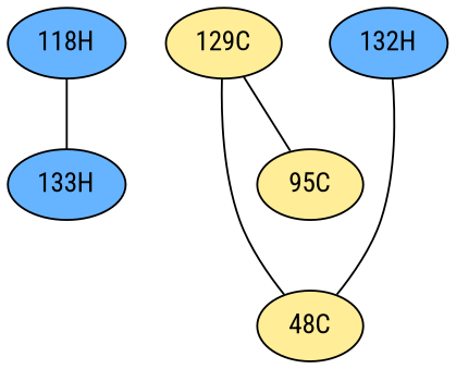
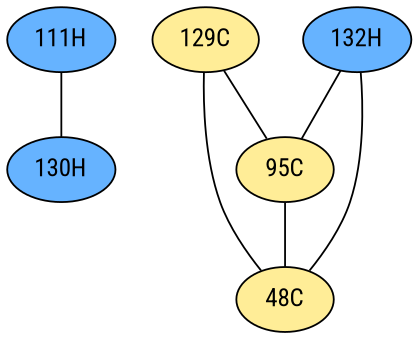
  graph {
    fontname="Roboto Condensed"
    node [fillcolor="#66B3FF" fontname="Roboto Condensed" style=radial]
    edge [fontname="Roboto Condensed" penwidth=1]
-   "111H" [label="118H"]
-   "133H"
+   "111H"
+   "133H" [label="130H"]
    "129C" [fillcolor="#FFED97"]
    "95C" [fillcolor="#FFED97"]
    n5 [fillcolor="#FFED97" label="48C"]
    "132H"
    "111H" -- "133H"
    "129C" -- "95C"
    "129C" -- n5
+   "95C" -- n5
+   "132H" -- "95C"
    "132H" -- n5
  }
